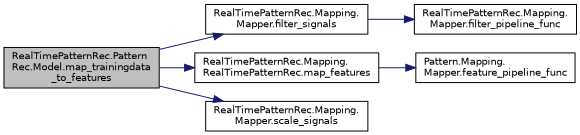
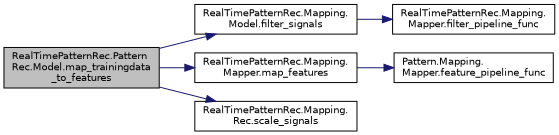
  digraph {
    rankdir=LR
    node [color=black fillcolor=white fontname=Helvetica fontsize=10 shape=record style=filled]
    edge [color=midnightblue fontname=Helvetica fontsize=10 labelfontname=Helvetica labelfontsize=10 style=solid]
    n1 [fillcolor=grey75 fontcolor=black height=0.2 label="RealTimePatternRec.Pattern\lRec.Model.map_trainingdata\l_to_features" width=0.4]
-   n2 [height=0.2 label="RealTimePatternRec.Mapping.\lMapper.filter_signals" width=0.4]
-   n3 [height=0.2 label="RealTimePatternRec.Mapping.\lRealTimePatternRec.map_features" width=0.4]
-   n4 [height=0.2 label="RealTimePatternRec.Mapping.\lMapper.scale_signals" width=0.4]
+   n2 [height=0.2 label="RealTimePatternRec.Mapping.\lModel.filter_signals" width=0.4]
+   n3 [height=0.2 label="RealTimePatternRec.Mapping.\lMapper.map_features" width=0.4]
+   n4 [height=0.2 label="RealTimePatternRec.Mapping.\lRec.scale_signals" width=0.4]
    n5 [height=0.2 label="RealTimePatternRec.Mapping.\lMapper.filter_pipeline_func" width=0.4]
    n6 [height=0.2 label="Pattern.Mapping.\lMapper.feature_pipeline_func" width=0.4]
    n1 -> n2
    n1 -> n3
    n1 -> n4
    n2 -> n5
    n3 -> n6
  }
